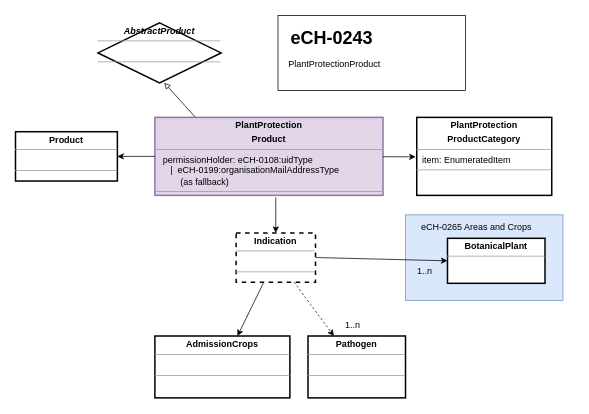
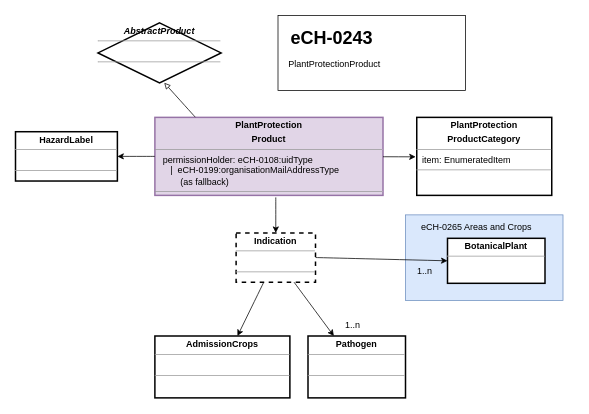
  <mxCell id="0" />
  <mxCell id="1" parent="0" />
  <mxCell id="2" value="" style="rounded=0;whiteSpace=wrap;html=1;fontFamily=Helvetica;" parent="1" vertex="1"><mxGeometry x="370" y="20" width="250" height="100" as="geometry" /></mxCell>
  <mxCell id="3" value="&lt;p style=&quot;margin:0px;margin-top:4px;text-align:center;&quot;&gt;&lt;b&gt;PlantProtection&lt;/b&gt;&lt;/p&gt;&lt;p style=&quot;margin:0px;margin-top:4px;text-align:center;&quot;&gt;&lt;b&gt;Product&lt;/b&gt;&lt;/p&gt;&lt;hr size=&quot;1&quot;&gt;&lt;p style=&quot;margin:0px;margin-left:4px;&quot;&gt;&amp;nbsp; permissionHolder: eCH-0108:uidType&lt;/p&gt;&lt;p style=&quot;margin:0px;margin-left:4px;&quot;&gt;&amp;nbsp; &amp;nbsp; &amp;nbsp;|&amp;nbsp; eCH-0199:organisationMailAddressType&lt;br&gt;&lt;/p&gt;&lt;p style=&quot;margin:0px;margin-left:4px;&quot;&gt;&amp;nbsp; &amp;nbsp; &amp;nbsp; &amp;nbsp; &amp;nbsp;(as fallback)&lt;/p&gt;&lt;hr size=&quot;1&quot;&gt;&lt;p style=&quot;margin:0px;margin-left:4px;&quot;&gt;&lt;br&gt;&lt;/p&gt;" style="verticalAlign=top;align=left;overflow=fill;fontSize=12;fontFamily=Helvetica;html=1;sketch=0;strokeWidth=2;fillColor=#e1d5e7;strokeColor=#9673a6;" parent="1" vertex="1"><mxGeometry x="205.85" y="156" width="304.15" height="104" as="geometry" /></mxCell>
  <mxCell id="4" value="" style="endArrow=classic;html=1;sketch=0;fontFamily=Helvetica;curved=1;exitX=0.53;exitY=1.026;exitDx=0;exitDy=0;exitPerimeter=0;" parent="1" source="3" target="7" edge="1"><mxGeometry width="50" height="50" relative="1" as="geometry"><mxPoint x="693.689" y="370.5" as="sourcePoint" /><mxPoint x="725.463" y="341" as="targetPoint" /></mxGeometry></mxCell>
  <mxCell id="5" value="" style="endArrow=classic;html=1;sketch=0;fontFamily=Helvetica;curved=1;entryX=-0.008;entryY=0.506;entryDx=0;entryDy=0;entryPerimeter=0;" parent="1" source="3" target="6" edge="1"><mxGeometry width="50" height="50" relative="1" as="geometry"><mxPoint x="417.2" y="-2.585" as="sourcePoint" /><mxPoint x="304.32" y="9.863" as="targetPoint" /></mxGeometry></mxCell>
  <mxCell id="6" value="&lt;p style=&quot;margin:0px;margin-top:4px;text-align:center;&quot;&gt;&lt;b&gt;PlantProtection&lt;/b&gt;&lt;/p&gt;&lt;p style=&quot;margin:0px;margin-top:4px;text-align:center;&quot;&gt;&lt;b&gt;ProductCategory&lt;/b&gt;&lt;/p&gt;&lt;hr size=&quot;1&quot;&gt;&lt;p style=&quot;margin:0px;margin-left:4px;&quot;&gt;&amp;nbsp;item: EnumeratedItem&lt;br&gt;&lt;/p&gt;&lt;hr size=&quot;1&quot;&gt;&lt;p style=&quot;margin:0px;margin-left:4px;&quot;&gt;&lt;br&gt;&lt;/p&gt;" style="verticalAlign=top;align=left;overflow=fill;fontSize=12;fontFamily=Helvetica;html=1;sketch=0;strokeWidth=2;" parent="1" vertex="1"><mxGeometry x="555" y="156" width="180" height="104" as="geometry" /></mxCell>
  <mxCell id="7" value="&lt;p style=&quot;margin:0px;margin-top:4px;text-align:center;&quot;&gt;&lt;b style=&quot;background-color: initial;&quot;&gt;Indication&lt;/b&gt;&lt;/p&gt;&lt;hr size=&quot;1&quot;&gt;&lt;p style=&quot;margin:0px;margin-left:4px;&quot;&gt;&amp;nbsp;&lt;br&gt;&lt;/p&gt;&lt;hr size=&quot;1&quot;&gt;&lt;p style=&quot;margin:0px;margin-left:4px;&quot;&gt;&lt;br&gt;&lt;/p&gt;" style="verticalAlign=top;align=left;overflow=fill;fontSize=12;fontFamily=Helvetica;html=1;sketch=0;strokeWidth=2;dashed=1;" parent="1" vertex="1"><mxGeometry x="314.15" y="310" width="105.85" height="65.75" as="geometry" /></mxCell>
- <mxCell id="8" value="" style="endArrow=classic;html=1;sketch=0;fontFamily=Helvetica;curved=1;dashed=1;" parent="1" source="7" target="9" edge="1"><mxGeometry width="50" height="50" relative="1" as="geometry"><mxPoint x="568.414" y="291.97" as="sourcePoint" /><mxPoint x="721.35" y="337.5" as="targetPoint" /></mxGeometry></mxCell>
+ <mxCell id="8" value="" style="endArrow=classic;html=1;sketch=0;fontFamily=Helvetica;curved=1;" parent="1" source="7" target="9" edge="1"><mxGeometry width="50" height="50" relative="1" as="geometry"><mxPoint x="568.414" y="291.97" as="sourcePoint" /><mxPoint x="721.35" y="337.5" as="targetPoint" /></mxGeometry></mxCell>
  <mxCell id="9" value="&lt;p style=&quot;margin:0px;margin-top:4px;text-align:center;&quot;&gt;&lt;b&gt;Pathogen&lt;/b&gt;&lt;/p&gt;&lt;hr size=&quot;1&quot;&gt;&lt;p style=&quot;margin:0px;margin-left:4px;&quot;&gt;&amp;nbsp;&lt;br&gt;&lt;/p&gt;&lt;hr size=&quot;1&quot;&gt;&lt;p style=&quot;margin:0px;margin-left:4px;&quot;&gt;&lt;br&gt;&lt;/p&gt;" style="verticalAlign=top;align=left;overflow=fill;fontSize=12;fontFamily=Helvetica;html=1;sketch=0;strokeWidth=2;" parent="1" vertex="1"><mxGeometry x="410" y="447.5" width="130" height="82.5" as="geometry" /></mxCell>
  <mxCell id="10" value="&lt;p style=&quot;margin:0px;margin-top:4px;text-align:center;&quot;&gt;&lt;b&gt;Admission&lt;/b&gt;&lt;b style=&quot;background-color: initial;&quot;&gt;Crops&lt;/b&gt;&lt;/p&gt;&lt;hr size=&quot;1&quot;&gt;&lt;p style=&quot;margin:0px;margin-left:4px;&quot;&gt;&amp;nbsp;&amp;nbsp;&lt;/p&gt;&lt;hr size=&quot;1&quot;&gt;&lt;p style=&quot;margin:0px;margin-left:4px;&quot;&gt;&lt;br&gt;&lt;/p&gt;" style="verticalAlign=top;align=left;overflow=fill;fontSize=12;fontFamily=Helvetica;html=1;sketch=0;strokeWidth=2;" parent="1" vertex="1"><mxGeometry x="205.85" y="447.5" width="180" height="82.5" as="geometry" /></mxCell>
  <mxCell id="11" value="" style="endArrow=classic;html=1;sketch=0;fontFamily=Helvetica;curved=1;" parent="1" source="7" target="10" edge="1"><mxGeometry width="50" height="50" relative="1" as="geometry"><mxPoint x="506.5" y="290" as="sourcePoint" /><mxPoint x="486.5" y="320" as="targetPoint" /></mxGeometry></mxCell>
- <mxCell id="12" value="&lt;p style=&quot;margin:0px;margin-top:4px;text-align:center;&quot;&gt;&lt;b style=&quot;background-color: initial;&quot;&gt;Product&lt;/b&gt;&lt;/p&gt;&lt;hr size=&quot;1&quot;&gt;&lt;p style=&quot;margin:0px;margin-left:4px;&quot;&gt;&amp;nbsp;&lt;br&gt;&lt;/p&gt;&lt;hr size=&quot;1&quot;&gt;&lt;p style=&quot;margin:0px;margin-left:4px;&quot;&gt;&lt;br&gt;&lt;/p&gt;" style="verticalAlign=top;align=left;overflow=fill;fontSize=12;fontFamily=Helvetica;html=1;sketch=0;strokeWidth=2;" parent="1" vertex="1"><mxGeometry x="20" y="175.12" width="135.85" height="65.75" as="geometry" /></mxCell>
+ <mxCell id="12" value="&lt;p style=&quot;margin:0px;margin-top:4px;text-align:center;&quot;&gt;&lt;b style=&quot;background-color: initial;&quot;&gt;HazardLabel&lt;/b&gt;&lt;/p&gt;&lt;hr size=&quot;1&quot;&gt;&lt;p style=&quot;margin:0px;margin-left:4px;&quot;&gt;&amp;nbsp;&lt;br&gt;&lt;/p&gt;&lt;hr size=&quot;1&quot;&gt;&lt;p style=&quot;margin:0px;margin-left:4px;&quot;&gt;&lt;br&gt;&lt;/p&gt;" style="verticalAlign=top;align=left;overflow=fill;fontSize=12;fontFamily=Helvetica;html=1;sketch=0;strokeWidth=2;" parent="1" vertex="1"><mxGeometry x="20" y="175.12" width="135.85" height="65.75" as="geometry" /></mxCell>
  <mxCell id="13" value="" style="endArrow=classic;html=1;sketch=0;fontFamily=Helvetica;curved=1;" parent="1" source="3" target="12" edge="1"><mxGeometry width="50" height="50" relative="1" as="geometry"><mxPoint x="318" y="251" as="sourcePoint" /><mxPoint x="487" y="317" as="targetPoint" /></mxGeometry></mxCell>
  <mxCell id="14" value="&lt;p style=&quot;margin:0px;margin-top:4px;text-align:center;&quot;&gt;&lt;b&gt;&lt;i&gt;AbstractProduct&lt;/i&gt;&lt;/b&gt;&lt;/p&gt;&lt;hr size=&quot;1&quot;&gt;&lt;p style=&quot;margin:0px;margin-left:4px;&quot;&gt;&lt;br&gt;&lt;/p&gt;&lt;hr size=&quot;1&quot;&gt;&lt;p style=&quot;margin:0px;margin-left:4px;&quot;&gt;&lt;br&gt;&lt;/p&gt;" style="rhombus;verticalAlign=top;align=left;overflow=fill;fontSize=12;fontFamily=Helvetica;html=1;sketch=0;strokeWidth=2;" parent="1" vertex="1"><mxGeometry x="130" y="30" width="164.15" height="80" as="geometry" /></mxCell>
  <mxCell id="15" value="" style="endArrow=block;html=1;sketch=0;fontFamily=Helvetica;curved=1;endFill=0;exitX=0.177;exitY=-0.003;exitDx=0;exitDy=0;entryX=0.538;entryY=0.998;entryDx=0;entryDy=0;entryPerimeter=0;exitPerimeter=0;" parent="1" source="3" target="14" edge="1"><mxGeometry width="50" height="50" relative="1" as="geometry"><mxPoint x="-291.8" y="646" as="sourcePoint" /><mxPoint x="-314.18" y="529.7" as="targetPoint" /></mxGeometry></mxCell>
  <mxCell id="16" value="&lt;h1&gt;&lt;span style=&quot;background-color: initial;&quot;&gt;eCH-0243&lt;/span&gt;&lt;/h1&gt;&lt;div&gt;&lt;br&gt;&lt;/div&gt;" style="text;html=1;strokeColor=none;fillColor=none;spacing=5;spacingTop=-20;whiteSpace=wrap;overflow=hidden;rounded=0;strokeWidth=2;fontFamily=Helvetica;" parent="1" vertex="1"><mxGeometry x="381.5" y="30" width="195.7" height="80" as="geometry" /></mxCell>
  <mxCell id="17" value="PlantProtectionProduct" style="text;html=1;strokeColor=none;fillColor=none;align=left;verticalAlign=middle;whiteSpace=wrap;rounded=0;strokeWidth=2;fontFamily=Helvetica;" parent="1" vertex="1"><mxGeometry x="381.5" y="70" width="226.4" height="30" as="geometry" /></mxCell>
  <mxCell id="18" value="" style="rounded=0;whiteSpace=wrap;html=1;fillColor=#dae8fc;strokeColor=#6c8ebf;fontFamily=Helvetica;" parent="1" vertex="1"><mxGeometry x="540" y="286" width="210" height="114" as="geometry" /></mxCell>
  <mxCell id="19" value="eCH-0265 Areas and Crops" style="text;html=1;strokeColor=none;fillColor=none;align=left;verticalAlign=middle;whiteSpace=wrap;rounded=0;strokeWidth=2;fontFamily=Helvetica;" parent="1" vertex="1"><mxGeometry x="559" y="287.25" width="204" height="30" as="geometry" /></mxCell>
  <mxCell id="20" value="&lt;p style=&quot;margin:0px;margin-top:4px;text-align:center;&quot;&gt;&lt;b&gt;BotanicalPlant&lt;/b&gt;&lt;/p&gt;&lt;hr size=&quot;1&quot;&gt;&lt;p style=&quot;margin:0px;margin-left:4px;&quot;&gt;&lt;br&gt;&lt;/p&gt;" style="verticalAlign=top;align=left;overflow=fill;fontSize=12;fontFamily=Helvetica;html=1;sketch=0;strokeWidth=2;" parent="1" vertex="1"><mxGeometry x="596" y="317.25" width="130" height="60" as="geometry" /></mxCell>
  <mxCell id="21" value="" style="endArrow=classic;html=1;sketch=0;fontFamily=Helvetica;curved=1;entryX=0;entryY=0.5;entryDx=0;entryDy=0;exitX=1;exitY=0.5;exitDx=0;exitDy=0;" parent="1" source="7" target="20" edge="1"><mxGeometry width="50" height="50" relative="1" as="geometry"><mxPoint x="403.651" y="385.75" as="sourcePoint" /><mxPoint x="610" y="500" as="targetPoint" /></mxGeometry></mxCell>
  <mxCell id="22" value="1..n" style="text;html=1;strokeColor=none;fillColor=none;align=center;verticalAlign=middle;whiteSpace=wrap;rounded=0;fontFamily=Helvetica;" parent="1" vertex="1"><mxGeometry x="536" y="345.75" width="60" height="30" as="geometry" /></mxCell>
  <mxCell id="23" value="1..n" style="text;html=1;strokeColor=none;fillColor=none;align=center;verticalAlign=middle;whiteSpace=wrap;rounded=0;fontFamily=Helvetica;" parent="1" vertex="1"><mxGeometry x="440" y="417.5" width="60" height="30" as="geometry" /></mxCell>
